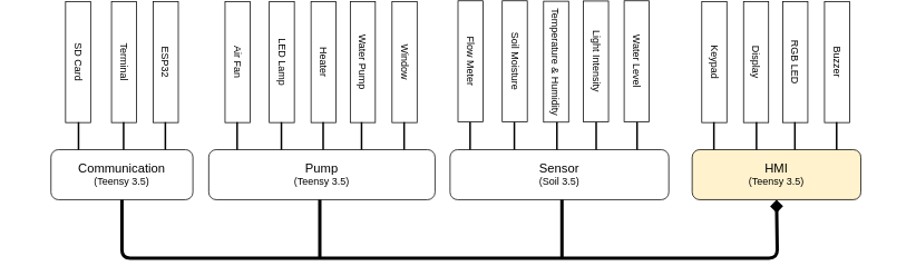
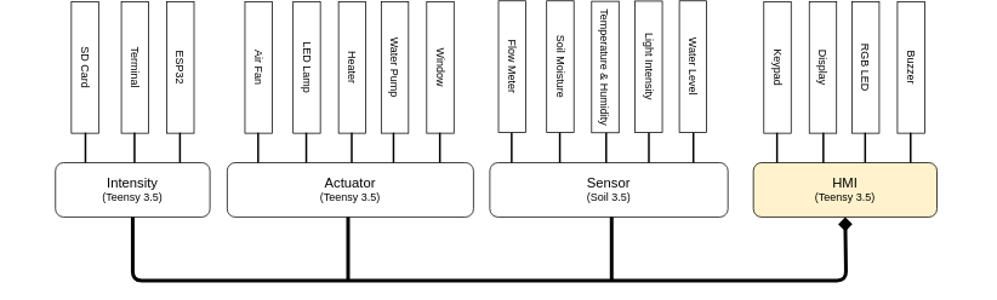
  <mxCell id="0" />
  <mxCell id="1" parent="0" />
- <mxCell id="2" value="&lt;font style=&quot;&quot;&gt;&lt;span style=&quot;font-size: 15px;&quot;&gt;Communication&lt;/span&gt;&lt;br&gt;&lt;font style=&quot;font-size: 12px;&quot;&gt;(Teensy 3.5)&lt;/font&gt;&lt;/font&gt;" style="rounded=1;whiteSpace=wrap;html=1;" vertex="1" parent="1"><mxGeometry x="60" y="141" width="170" height="60" as="geometry" /></mxCell>
- <mxCell id="3" value="&lt;font style=&quot;&quot;&gt;&lt;span style=&quot;font-size: 15px;&quot;&gt;Pump&lt;/span&gt;&lt;br&gt;&lt;font style=&quot;font-size: 12px;&quot;&gt;(Teensy 3.5)&lt;/font&gt;&lt;/font&gt;" style="rounded=1;whiteSpace=wrap;html=1;" vertex="1" parent="1"><mxGeometry x="249" y="141" width="271" height="60" as="geometry" /></mxCell>
+ <mxCell id="2" value="&lt;font style=&quot;&quot;&gt;&lt;span style=&quot;font-size: 15px;&quot;&gt;Intensity&lt;/span&gt;&lt;br&gt;&lt;font style=&quot;font-size: 12px;&quot;&gt;(Teensy 3.5)&lt;/font&gt;&lt;/font&gt;" style="rounded=1;whiteSpace=wrap;html=1;" vertex="1" parent="1"><mxGeometry x="60" y="141" width="170" height="60" as="geometry" /></mxCell>
+ <mxCell id="3" value="&lt;font style=&quot;&quot;&gt;&lt;span style=&quot;font-size: 15px;&quot;&gt;Actuator&lt;/span&gt;&lt;br&gt;&lt;font style=&quot;font-size: 12px;&quot;&gt;(Teensy 3.5)&lt;/font&gt;&lt;/font&gt;" style="rounded=1;whiteSpace=wrap;html=1;" vertex="1" parent="1"><mxGeometry x="249" y="141" width="271" height="60" as="geometry" /></mxCell>
  <mxCell id="4" value="&lt;font style=&quot;&quot;&gt;&lt;span style=&quot;font-size: 15px;&quot;&gt;Sensor&lt;/span&gt;&lt;br&gt;&lt;font style=&quot;font-size: 12px;&quot;&gt;(Soil 3.5)&lt;/font&gt;&lt;/font&gt;" style="rounded=1;whiteSpace=wrap;html=1;" vertex="1" parent="1"><mxGeometry x="538" y="141" width="262" height="60" as="geometry" /></mxCell>
  <mxCell id="5" value="&lt;font style=&quot;&quot;&gt;&lt;span style=&quot;font-size: 15px;&quot;&gt;HMI&lt;/span&gt;&lt;br&gt;&lt;font style=&quot;font-size: 12px;&quot;&gt;(Teensy 3.5)&lt;/font&gt;&lt;/font&gt;" style="rounded=1;whiteSpace=wrap;html=1;fillColor=#fff2cc;" vertex="1" parent="1"><mxGeometry x="828" y="141" width="202" height="60" as="geometry" /></mxCell>
  <mxCell id="6" value="" style="endArrow=diamond;html=1;fontSize=15;exitX=0.5;exitY=1;exitDx=0;exitDy=0;entryX=0.5;entryY=1;entryDx=0;entryDy=0;strokeWidth=4;" edge="1" parent="1" source="2" target="5"><mxGeometry width="50" height="50" relative="1" as="geometry"><mxPoint x="460" y="321" as="sourcePoint" /><mxPoint x="360" y="271" as="targetPoint" /><Array as="points"><mxPoint x="145" y="271" /><mxPoint x="930" y="271" /></Array></mxGeometry></mxCell>
  <mxCell id="7" value="" style="endArrow=none;html=1;strokeWidth=4;fontSize=15;exitX=0.5;exitY=1;exitDx=0;exitDy=0;" edge="1" parent="1"><mxGeometry width="50" height="50" relative="1" as="geometry"><mxPoint x="672" y="201" as="sourcePoint" /><mxPoint x="672" y="271" as="targetPoint" /></mxGeometry></mxCell>
  <mxCell id="8" value="SD Card" style="whiteSpace=wrap;html=1;fontSize=12;rotation=90;" vertex="1" parent="1"><mxGeometry x="20" y="21" width="145" height="30" as="geometry" /></mxCell>
  <mxCell id="9" value="Terminal" style="whiteSpace=wrap;html=1;fontSize=12;rotation=90;" vertex="1" parent="1"><mxGeometry x="75" y="21" width="145" height="30" as="geometry" /></mxCell>
  <mxCell id="10" value="ESP32" style="whiteSpace=wrap;html=1;fontSize=12;rotation=90;" vertex="1" parent="1"><mxGeometry x="125" y="21" width="145" height="30" as="geometry" /></mxCell>
  <mxCell id="11" value="Air Fan" style="whiteSpace=wrap;html=1;fontSize=12;rotation=90;" vertex="1" parent="1"><mxGeometry x="211" y="21" width="145" height="30" as="geometry" /></mxCell>
  <mxCell id="12" value="LED Lamp" style="whiteSpace=wrap;html=1;fontSize=12;rotation=90;" vertex="1" parent="1"><mxGeometry x="264" y="21" width="145" height="30" as="geometry" /></mxCell>
  <mxCell id="13" value="Heater" style="whiteSpace=wrap;html=1;fontSize=12;rotation=90;" vertex="1" parent="1"><mxGeometry x="314" y="21" width="145" height="30" as="geometry" /></mxCell>
  <mxCell id="14" value="Water Pump" style="whiteSpace=wrap;html=1;fontSize=12;rotation=90;" vertex="1" parent="1"><mxGeometry x="361" y="21" width="145" height="30" as="geometry" /></mxCell>
  <mxCell id="15" value="Window" style="whiteSpace=wrap;html=1;fontSize=12;rotation=90;" vertex="1" parent="1"><mxGeometry x="411" y="21" width="145" height="30" as="geometry" /></mxCell>
  <mxCell id="16" value="Flow Meter" style="whiteSpace=wrap;html=1;fontSize=12;rotation=90;" vertex="1" parent="1"><mxGeometry x="490" y="20" width="145" height="30" as="geometry" /></mxCell>
  <mxCell id="17" value="Soil Moisture" style="whiteSpace=wrap;html=1;fontSize=12;rotation=90;" vertex="1" parent="1"><mxGeometry x="543" y="20" width="145" height="30" as="geometry" /></mxCell>
  <mxCell id="18" value="Temperature &amp;amp; Humidity" style="whiteSpace=wrap;html=1;fontSize=12;rotation=90;" vertex="1" parent="1"><mxGeometry x="592.5" y="20.5" width="145" height="30" as="geometry" /></mxCell>
  <mxCell id="19" value="Light Intensity" style="whiteSpace=wrap;html=1;fontSize=12;rotation=90;" vertex="1" parent="1"><mxGeometry x="640.25" y="20.25" width="145" height="30" as="geometry" /></mxCell>
  <mxCell id="20" value="Water Level" style="whiteSpace=wrap;html=1;fontSize=12;rotation=90;" vertex="1" parent="1"><mxGeometry x="689" y="20" width="145" height="30" as="geometry" /></mxCell>
  <mxCell id="21" value="Keypad" style="whiteSpace=wrap;html=1;fontSize=12;rotation=90;" vertex="1" parent="1"><mxGeometry x="782" y="21" width="145" height="30" as="geometry" /></mxCell>
  <mxCell id="22" value="Display" style="whiteSpace=wrap;html=1;fontSize=12;rotation=90;" vertex="1" parent="1"><mxGeometry x="832" y="21" width="145" height="30" as="geometry" /></mxCell>
  <mxCell id="23" value="RGB LED" style="whiteSpace=wrap;html=1;fontSize=12;rotation=90;" vertex="1" parent="1"><mxGeometry x="879" y="21" width="145" height="30" as="geometry" /></mxCell>
  <mxCell id="24" value="Buzzer" style="whiteSpace=wrap;html=1;fontSize=12;rotation=90;" vertex="1" parent="1"><mxGeometry x="929" y="21" width="145" height="30" as="geometry" /></mxCell>
  <mxCell id="25" value="" style="endArrow=none;html=1;strokeWidth=4;fontSize=15;exitX=0.5;exitY=1;exitDx=0;exitDy=0;" edge="1" parent="1"><mxGeometry width="50" height="50" relative="1" as="geometry"><mxPoint x="382" y="201" as="sourcePoint" /><mxPoint x="382" y="271" as="targetPoint" /></mxGeometry></mxCell>
  <mxCell id="26" value="" style="endArrow=none;html=1;strokeWidth=2;fontSize=12;entryX=1;entryY=0.5;entryDx=0;entryDy=0;" edge="1" parent="1"><mxGeometry width="50" height="50" relative="1" as="geometry"><mxPoint x="147" y="141" as="sourcePoint" /><mxPoint x="147" y="108" as="targetPoint" /></mxGeometry></mxCell>
  <mxCell id="27" value="" style="endArrow=none;html=1;strokeWidth=2;fontSize=12;entryX=1;entryY=0.5;entryDx=0;entryDy=0;" edge="1" parent="1"><mxGeometry width="50" height="50" relative="1" as="geometry"><mxPoint x="197" y="141" as="sourcePoint" /><mxPoint x="197" y="108" as="targetPoint" /></mxGeometry></mxCell>
  <mxCell id="28" value="" style="endArrow=none;html=1;strokeWidth=2;fontSize=12;entryX=1;entryY=0.5;entryDx=0;entryDy=0;" edge="1" parent="1"><mxGeometry width="50" height="50" relative="1" as="geometry"><mxPoint x="283" y="141" as="sourcePoint" /><mxPoint x="283" y="108" as="targetPoint" /></mxGeometry></mxCell>
  <mxCell id="29" value="" style="endArrow=none;html=1;strokeWidth=2;fontSize=12;entryX=1;entryY=0.5;entryDx=0;entryDy=0;" edge="1" parent="1"><mxGeometry width="50" height="50" relative="1" as="geometry"><mxPoint x="336" y="141" as="sourcePoint" /><mxPoint x="336" y="108" as="targetPoint" /></mxGeometry></mxCell>
  <mxCell id="30" value="" style="endArrow=none;html=1;strokeWidth=2;fontSize=12;entryX=1;entryY=0.5;entryDx=0;entryDy=0;" edge="1" parent="1"><mxGeometry width="50" height="50" relative="1" as="geometry"><mxPoint x="386" y="141" as="sourcePoint" /><mxPoint x="386" y="108" as="targetPoint" /></mxGeometry></mxCell>
  <mxCell id="31" value="" style="endArrow=none;html=1;strokeWidth=2;fontSize=12;entryX=1;entryY=0.5;entryDx=0;entryDy=0;" edge="1" parent="1"><mxGeometry width="50" height="50" relative="1" as="geometry"><mxPoint x="432" y="141" as="sourcePoint" /><mxPoint x="432" y="108" as="targetPoint" /></mxGeometry></mxCell>
  <mxCell id="32" value="" style="endArrow=none;html=1;strokeWidth=2;fontSize=12;entryX=1;entryY=0.5;entryDx=0;entryDy=0;" edge="1" parent="1"><mxGeometry width="50" height="50" relative="1" as="geometry"><mxPoint x="483" y="141" as="sourcePoint" /><mxPoint x="483" y="108" as="targetPoint" /></mxGeometry></mxCell>
  <mxCell id="33" value="" style="endArrow=none;html=1;strokeWidth=2;fontSize=12;entryX=1;entryY=0.5;entryDx=0;entryDy=0;" edge="1" parent="1"><mxGeometry width="50" height="50" relative="1" as="geometry"><mxPoint x="562" y="141" as="sourcePoint" /><mxPoint x="562" y="108" as="targetPoint" /></mxGeometry></mxCell>
  <mxCell id="34" value="" style="endArrow=none;html=1;strokeWidth=2;fontSize=12;entryX=1;entryY=0.5;entryDx=0;entryDy=0;" edge="1" parent="1"><mxGeometry width="50" height="50" relative="1" as="geometry"><mxPoint x="615" y="141" as="sourcePoint" /><mxPoint x="615" y="108" as="targetPoint" /></mxGeometry></mxCell>
  <mxCell id="35" value="" style="endArrow=none;html=1;strokeWidth=2;fontSize=12;entryX=1;entryY=0.5;entryDx=0;entryDy=0;" edge="1" parent="1"><mxGeometry width="50" height="50" relative="1" as="geometry"><mxPoint x="666" y="141" as="sourcePoint" /><mxPoint x="666" y="108" as="targetPoint" /></mxGeometry></mxCell>
  <mxCell id="36" value="" style="endArrow=none;html=1;strokeWidth=2;fontSize=12;entryX=1;entryY=0.5;entryDx=0;entryDy=0;" edge="1" parent="1"><mxGeometry width="50" height="50" relative="1" as="geometry"><mxPoint x="713" y="141" as="sourcePoint" /><mxPoint x="713" y="108" as="targetPoint" /></mxGeometry></mxCell>
  <mxCell id="37" value="" style="endArrow=none;html=1;strokeWidth=2;fontSize=12;entryX=1;entryY=0.5;entryDx=0;entryDy=0;" edge="1" parent="1"><mxGeometry width="50" height="50" relative="1" as="geometry"><mxPoint x="762" y="141" as="sourcePoint" /><mxPoint x="762" y="108" as="targetPoint" /></mxGeometry></mxCell>
  <mxCell id="38" value="" style="endArrow=none;html=1;strokeWidth=2;fontSize=12;entryX=1;entryY=0.5;entryDx=0;entryDy=0;" edge="1" parent="1"><mxGeometry width="50" height="50" relative="1" as="geometry"><mxPoint x="854" y="141" as="sourcePoint" /><mxPoint x="854" y="108" as="targetPoint" /></mxGeometry></mxCell>
  <mxCell id="39" value="" style="endArrow=none;html=1;strokeWidth=2;fontSize=12;entryX=1;entryY=0.5;entryDx=0;entryDy=0;" edge="1" parent="1"><mxGeometry width="50" height="50" relative="1" as="geometry"><mxPoint x="905" y="141" as="sourcePoint" /><mxPoint x="905" y="108" as="targetPoint" /></mxGeometry></mxCell>
  <mxCell id="40" value="" style="endArrow=none;html=1;strokeWidth=2;fontSize=12;entryX=1;entryY=0.5;entryDx=0;entryDy=0;" edge="1" parent="1"><mxGeometry width="50" height="50" relative="1" as="geometry"><mxPoint x="951" y="141" as="sourcePoint" /><mxPoint x="951" y="108" as="targetPoint" /></mxGeometry></mxCell>
  <mxCell id="41" value="" style="endArrow=none;html=1;strokeWidth=2;fontSize=12;entryX=1;entryY=0.5;entryDx=0;entryDy=0;" edge="1" parent="1"><mxGeometry width="50" height="50" relative="1" as="geometry"><mxPoint x="1001" y="141" as="sourcePoint" /><mxPoint x="1001" y="108" as="targetPoint" /></mxGeometry></mxCell>
  <mxCell id="42" value="" style="endArrow=none;html=1;strokeWidth=2;fontSize=12;entryX=1;entryY=0.5;entryDx=0;entryDy=0;" edge="1" parent="1"><mxGeometry width="50" height="50" relative="1" as="geometry"><mxPoint x="93" y="141" as="sourcePoint" /><mxPoint x="93" y="108" as="targetPoint" /></mxGeometry></mxCell>
